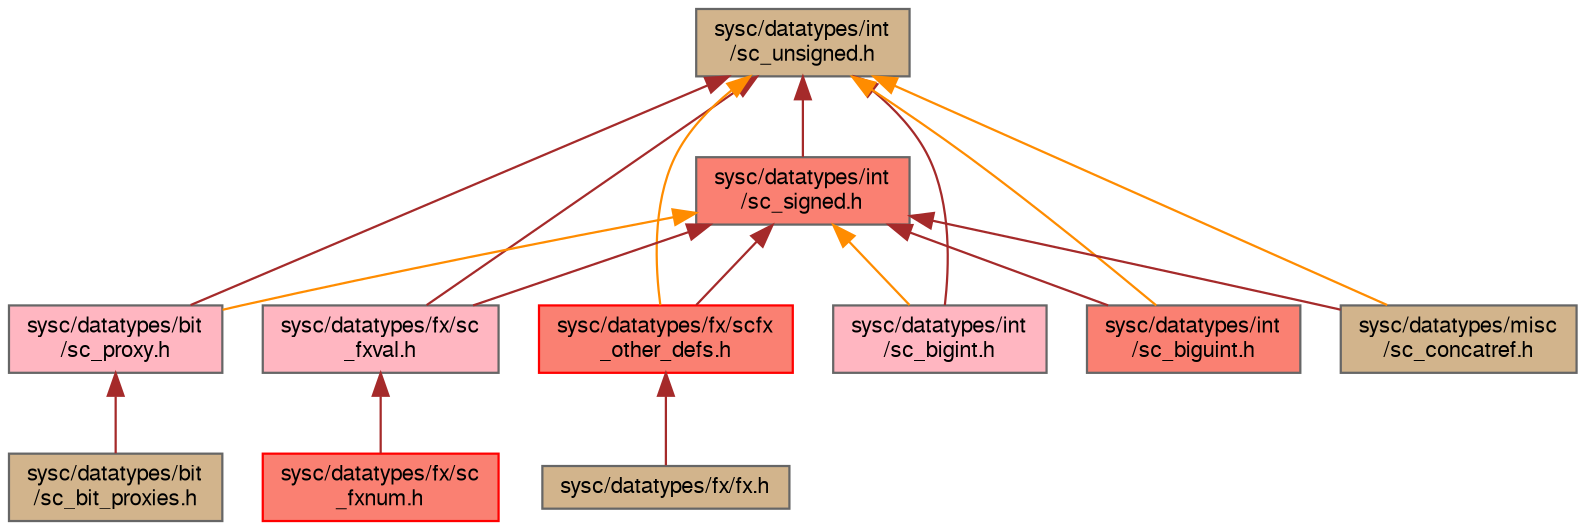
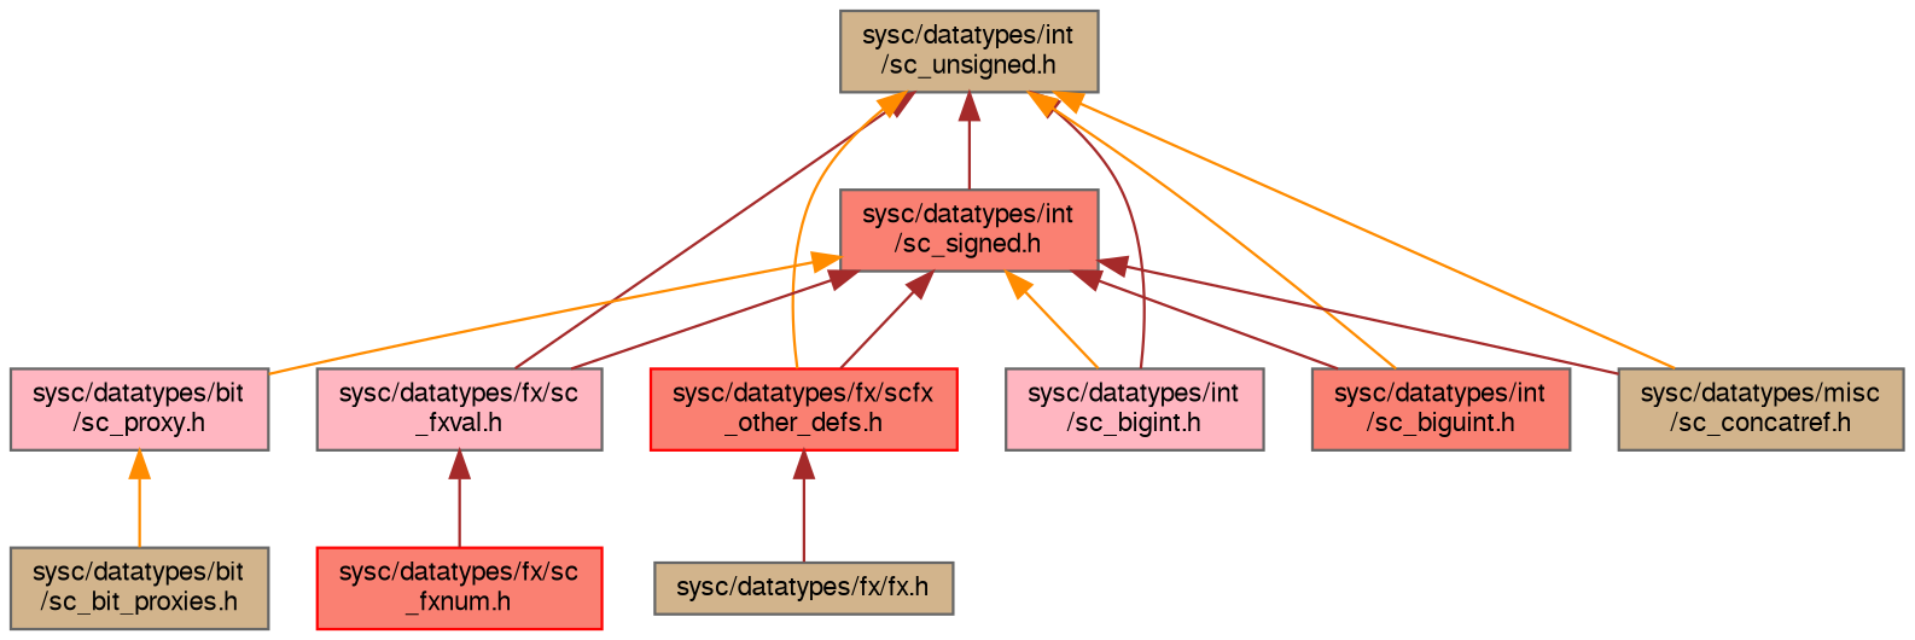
  digraph {
    node [color=grey40 fillcolor=tan fontname=FreeSans fontsize=10 shape=box style=filled]
    edge [color=brown dir=back fontname=FreeSans fontsize=10 labelfontname=FreeSans labelfontsize=10 style=solid]
    n1 [color=gray40 fontcolor=black height=0.2 label="sysc/datatypes/int\l/sc_unsigned.h" width=0.4]
    n2 [fillcolor=lightpink height=0.2 label="sysc/datatypes/bit\l/sc_proxy.h" width=0.4]
    n3 [fillcolor=lightpink height=0.2 label="sysc/datatypes/fx/sc\l_fxval.h" width=0.4]
    n4 [color=red fillcolor=salmon height=0.2 label="sysc/datatypes/fx/scfx\l_other_defs.h" width=0.4]
    n5 [fillcolor=lightpink height=0.2 label="sysc/datatypes/int\l/sc_bigint.h" width=0.4]
    n6 [fillcolor=salmon height=0.2 label="sysc/datatypes/int\l/sc_biguint.h" width=0.4]
    n7 [fillcolor=salmon height=0.2 label="sysc/datatypes/int\l/sc_signed.h" width=0.4]
    n8 [height=0.2 label="sysc/datatypes/misc\l/sc_concatref.h" width=0.4]
    n9 [height=0.2 label="sysc/datatypes/bit\l/sc_bit_proxies.h" width=0.4]
    n10 [color=red fillcolor=salmon height=0.2 label="sysc/datatypes/fx/sc\l_fxnum.h" width=0.4]
    n11 [height=0.2 label="sysc/datatypes/fx/fx.h" width=0.4]
-   n1 -> n2
    n1 -> n3
    n1 -> n4 [color=darkorange]
    n1 -> n5
    n1 -> n6 [color=darkorange]
    n1 -> n7
    n1 -> n8 [color=darkorange]
-   n2 -> n9
+   n2 -> n9 [color=darkorange]
    n3 -> n10
    n4 -> n11
    n7 -> n2 [color=darkorange]
    n7 -> n3
    n7 -> n4
    n7 -> n5 [color=darkorange]
    n7 -> n6
    n7 -> n8
  }
